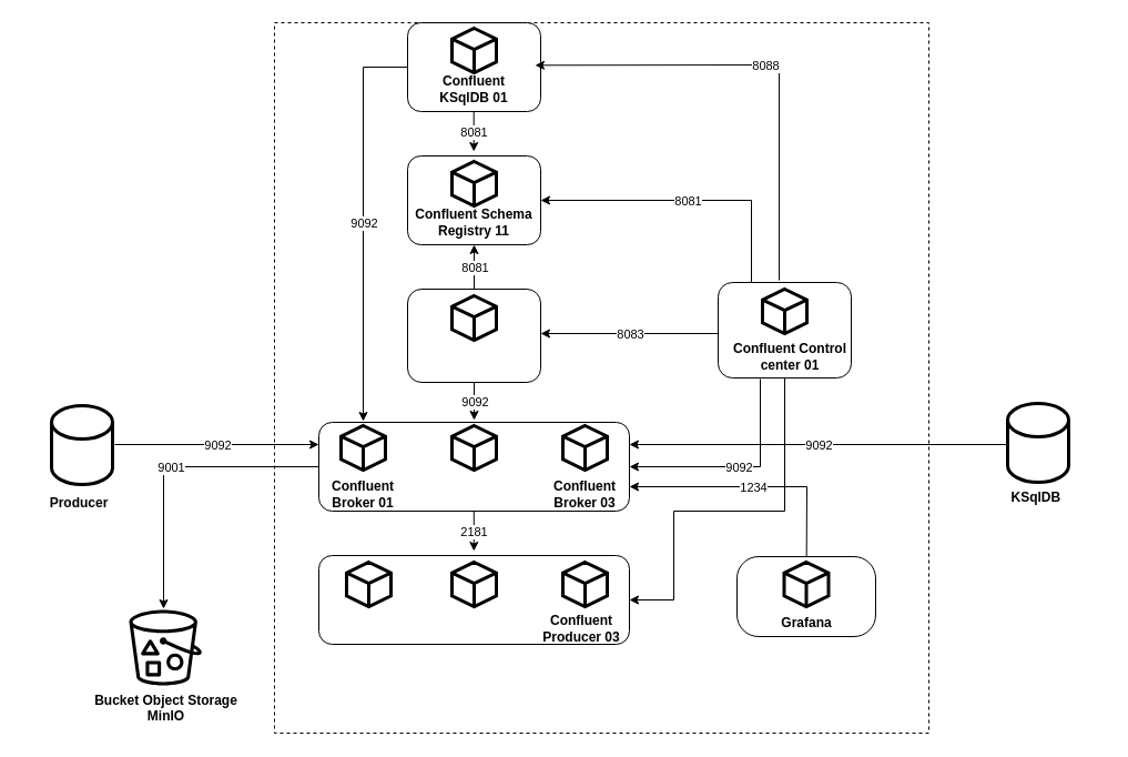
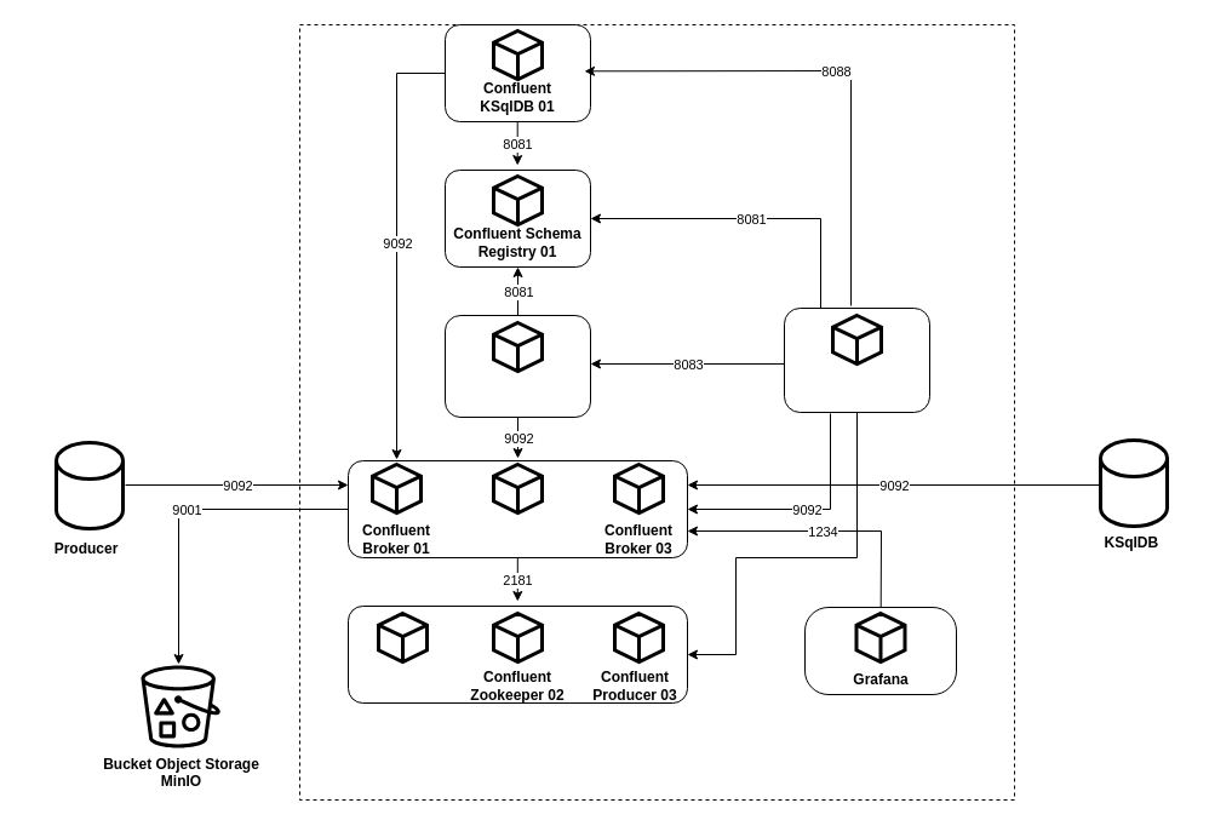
  <mxCell id="0" />
  <mxCell id="1" parent="0" />
  <mxCell id="2" value="" style="rounded=0;whiteSpace=wrap;html=1;labelBackgroundColor=none;fillColor=none;dashed=1;container=1;pointerEvents=0;collapsible=0;recursiveResize=0;" parent="1" vertex="1"><mxGeometry x="247" y="20" width="590" height="640" as="geometry" /></mxCell>
  <mxCell id="3" value="" style="rounded=1;whiteSpace=wrap;html=1;" parent="2" vertex="1"><mxGeometry x="120" width="120" height="80" as="geometry" /></mxCell>
  <mxCell id="4" value="" style="rounded=1;whiteSpace=wrap;html=1;" parent="2" vertex="1"><mxGeometry x="40" y="360" width="280" height="80" as="geometry" /></mxCell>
  <mxCell id="5" value="" style="rounded=1;whiteSpace=wrap;html=1;" parent="2" vertex="1"><mxGeometry x="120" y="240" width="120" height="84" as="geometry" /></mxCell>
  <mxCell id="6" value="" style="rounded=1;whiteSpace=wrap;html=1;" parent="2" vertex="1"><mxGeometry x="120" y="120" width="120" height="80" as="geometry" /></mxCell>
  <mxCell id="7" value="" style="rounded=1;whiteSpace=wrap;html=1;" parent="2" vertex="1"><mxGeometry x="40" y="480" width="280" height="80" as="geometry" /></mxCell>
  <mxCell id="8" value="" style="rounded=1;whiteSpace=wrap;html=1;" parent="2" vertex="1"><mxGeometry x="400" y="234" width="120" height="86" as="geometry" /></mxCell>
  <mxCell id="9" value="" style="html=1;whiteSpace=wrap;shape=isoCube2;backgroundOutline=1;isoAngle=15;strokeWidth=3;" parent="2" vertex="1"><mxGeometry x="160" y="5" width="40" height="40" as="geometry" /></mxCell>
  <mxCell id="10" value="" style="html=1;whiteSpace=wrap;shape=isoCube2;backgroundOutline=1;isoAngle=15;strokeWidth=3;" parent="2" vertex="1"><mxGeometry x="160" y="125" width="40" height="40" as="geometry" /></mxCell>
  <mxCell id="11" value="" style="html=1;whiteSpace=wrap;shape=isoCube2;backgroundOutline=1;isoAngle=15;strokeWidth=3;" parent="2" vertex="1"><mxGeometry x="160" y="246" width="40" height="40" as="geometry" /></mxCell>
  <mxCell id="12" value="" style="html=1;whiteSpace=wrap;shape=isoCube2;backgroundOutline=1;isoAngle=15;fontStyle=1;strokeWidth=3;" parent="2" vertex="1"><mxGeometry x="60" y="363" width="40" height="40" as="geometry" /></mxCell>
  <mxCell id="13" value="" style="html=1;whiteSpace=wrap;shape=isoCube2;backgroundOutline=1;isoAngle=15;strokeWidth=3;" parent="2" vertex="1"><mxGeometry x="260" y="363" width="40" height="40" as="geometry" /></mxCell>
  <mxCell id="14" value="" style="html=1;whiteSpace=wrap;shape=isoCube2;backgroundOutline=1;isoAngle=15;strokeWidth=3;" parent="2" vertex="1"><mxGeometry x="160" y="363" width="40" height="40" as="geometry" /></mxCell>
  <mxCell id="15" value="" style="html=1;whiteSpace=wrap;shape=isoCube2;backgroundOutline=1;isoAngle=15;strokeWidth=3;" parent="2" vertex="1"><mxGeometry x="65" y="486" width="40" height="40" as="geometry" /></mxCell>
  <mxCell id="16" value="" style="html=1;whiteSpace=wrap;shape=isoCube2;backgroundOutline=1;isoAngle=15;strokeWidth=3;" parent="2" vertex="1"><mxGeometry x="160" y="486" width="40" height="40" as="geometry" /></mxCell>
  <mxCell id="17" value="" style="html=1;whiteSpace=wrap;shape=isoCube2;backgroundOutline=1;isoAngle=15;fontStyle=1;strokeWidth=3;" parent="2" vertex="1"><mxGeometry x="260" y="486" width="40" height="40" as="geometry" /></mxCell>
  <mxCell id="18" value="" style="html=1;whiteSpace=wrap;shape=isoCube2;backgroundOutline=1;isoAngle=15;fontStyle=1;strokeWidth=3;" parent="2" vertex="1"><mxGeometry x="440" y="240" width="40" height="40" as="geometry" /></mxCell>
  <mxCell id="19" value="Confluent KSqlDB 01" style="text;html=1;align=center;verticalAlign=middle;whiteSpace=wrap;rounded=0;fontStyle=1" parent="2" vertex="1"><mxGeometry x="140" y="45" width="80" height="30" as="geometry" /></mxCell>
- <mxCell id="20" value="Confluent Schema Registry 11" style="text;html=1;align=center;verticalAlign=middle;whiteSpace=wrap;rounded=0;strokeWidth=1;fontStyle=1" parent="2" vertex="1"><mxGeometry x="125" y="165" width="110" height="30" as="geometry" /></mxCell>
+ <mxCell id="20" value="Confluent Schema Registry 01" style="text;html=1;align=center;verticalAlign=middle;whiteSpace=wrap;rounded=0;strokeWidth=1;fontStyle=1" parent="2" vertex="1"><mxGeometry x="125" y="165" width="110" height="30" as="geometry" /></mxCell>
  <mxCell id="21" value="Confluent Broker 01" style="text;html=1;align=center;verticalAlign=middle;whiteSpace=wrap;rounded=0;fontStyle=1" parent="2" vertex="1"><mxGeometry x="35" y="410" width="90" height="30" as="geometry" /></mxCell>
- <mxCell id="22" value="Confluent Control center 01" style="text;html=1;align=center;verticalAlign=middle;whiteSpace=wrap;rounded=0;fontStyle=1" parent="2" vertex="1"><mxGeometry x="410" y="286" width="110" height="30" as="geometry" /></mxCell>
  <mxCell id="23" value="Confluent Broker 03" style="text;html=1;align=center;verticalAlign=middle;whiteSpace=wrap;rounded=0;fontStyle=1" parent="2" vertex="1"><mxGeometry x="235" y="410" width="90" height="30" as="geometry" /></mxCell>
+ <mxCell id="24" value="Confluent Zookeeper 02" style="text;html=1;align=center;verticalAlign=middle;whiteSpace=wrap;rounded=0;fontStyle=1" parent="2" vertex="1"><mxGeometry x="140" y="531" width="80" height="30" as="geometry" /></mxCell>
  <mxCell id="25" value="Confluent Producer 03" style="text;html=1;align=center;verticalAlign=middle;whiteSpace=wrap;rounded=0;fontStyle=1" parent="2" vertex="1"><mxGeometry x="237" y="531" width="80" height="30" as="geometry" /></mxCell>
  <mxCell id="26" value="" style="rounded=1;whiteSpace=wrap;html=1;arcSize=27;" parent="2" vertex="1"><mxGeometry x="417" y="481" width="125" height="72" as="geometry" /></mxCell>
  <mxCell id="27" value="Grafana" style="text;html=1;align=center;verticalAlign=middle;whiteSpace=wrap;rounded=0;fontStyle=1" parent="2" vertex="1"><mxGeometry x="434.5" y="526" width="90" height="30" as="geometry" /></mxCell>
  <mxCell id="28" value="" style="endArrow=classic;html=1;rounded=0;exitX=0.5;exitY=0;exitDx=0;exitDy=0;entryX=0.421;entryY=0.063;entryDx=0;entryDy=0;entryPerimeter=0;" parent="2" edge="1"><mxGeometry relative="1" as="geometry"><mxPoint x="455.03" y="232" as="sourcePoint" /><mxPoint x="235.0" y="38.32" as="targetPoint" /><Array as="points"><mxPoint x="455.03" y="38" /></Array></mxGeometry></mxCell>
  <mxCell id="29" value="8088" style="edgeLabel;resizable=0;html=1;;align=center;verticalAlign=middle;" parent="28" connectable="0" vertex="1"><mxGeometry relative="1" as="geometry" /></mxCell>
  <mxCell id="30" value="" style="endArrow=classic;html=1;rounded=0;entryX=1;entryY=0.5;entryDx=0;entryDy=0;exitX=0.25;exitY=0;exitDx=0;exitDy=0;" parent="2" source="8" target="6" edge="1"><mxGeometry relative="1" as="geometry"><mxPoint x="170" y="110" as="sourcePoint" /><mxPoint x="270" y="110" as="targetPoint" /><Array as="points"><mxPoint x="430" y="160" /></Array></mxGeometry></mxCell>
  <mxCell id="31" value="8081" style="edgeLabel;resizable=0;html=1;;align=center;verticalAlign=middle;" parent="30" connectable="0" vertex="1"><mxGeometry relative="1" as="geometry" /></mxCell>
  <mxCell id="32" value="" style="endArrow=classic;html=1;rounded=0;exitX=0;exitY=0.535;exitDx=0;exitDy=0;exitPerimeter=0;" parent="2" source="8" edge="1"><mxGeometry relative="1" as="geometry"><mxPoint x="190" y="300" as="sourcePoint" /><mxPoint x="240" y="280" as="targetPoint" /></mxGeometry></mxCell>
  <mxCell id="33" value="8083" style="edgeLabel;resizable=0;html=1;;align=center;verticalAlign=middle;" parent="32" connectable="0" vertex="1"><mxGeometry relative="1" as="geometry" /></mxCell>
  <mxCell id="34" value="" style="endArrow=classic;html=1;rounded=0;entryX=1;entryY=0.5;entryDx=0;entryDy=0;" parent="2" target="4" edge="1"><mxGeometry relative="1" as="geometry"><mxPoint x="438" y="321" as="sourcePoint" /><mxPoint x="290" y="300" as="targetPoint" /><Array as="points"><mxPoint x="438" y="400" /></Array></mxGeometry></mxCell>
  <mxCell id="35" value="9092" style="edgeLabel;resizable=0;html=1;;align=center;verticalAlign=middle;" parent="34" connectable="0" vertex="1"><mxGeometry relative="1" as="geometry" /></mxCell>
  <mxCell id="36" value="" style="endArrow=classic;html=1;rounded=0;entryX=1;entryY=0.5;entryDx=0;entryDy=0;exitX=0.5;exitY=1;exitDx=0;exitDy=0;" parent="2" source="8" target="7" edge="1"><mxGeometry relative="1" as="geometry"><mxPoint x="460" y="322" as="sourcePoint" /><mxPoint x="290" y="300" as="targetPoint" /><Array as="points"><mxPoint x="460" y="440" /><mxPoint x="360" y="440" /><mxPoint x="360" y="520" /></Array></mxGeometry></mxCell>
  <mxCell id="37" value="" style="endArrow=classic;html=1;rounded=0;exitX=0.5;exitY=1;exitDx=0;exitDy=0;" parent="2" source="5" edge="1"><mxGeometry relative="1" as="geometry"><mxPoint x="190" y="290" as="sourcePoint" /><mxPoint x="180" y="358" as="targetPoint" /></mxGeometry></mxCell>
  <mxCell id="38" value="9092" style="edgeLabel;resizable=0;html=1;;align=center;verticalAlign=middle;" parent="37" connectable="0" vertex="1"><mxGeometry relative="1" as="geometry" /></mxCell>
  <mxCell id="39" value="" style="endArrow=classic;html=1;rounded=0;entryX=0.5;entryY=1;entryDx=0;entryDy=0;exitX=0.5;exitY=0;exitDx=0;exitDy=0;" parent="2" source="5" target="6" edge="1"><mxGeometry relative="1" as="geometry"><mxPoint x="60" y="220" as="sourcePoint" /><mxPoint x="160" y="220" as="targetPoint" /></mxGeometry></mxCell>
  <mxCell id="40" value="8081" style="edgeLabel;resizable=0;html=1;;align=center;verticalAlign=middle;" parent="39" connectable="0" vertex="1"><mxGeometry relative="1" as="geometry" /></mxCell>
  <mxCell id="41" value="" style="endArrow=classic;html=1;rounded=0;exitX=0.5;exitY=1;exitDx=0;exitDy=0;" parent="2" edge="1"><mxGeometry relative="1" as="geometry"><mxPoint x="179.71" y="80" as="sourcePoint" /><mxPoint x="179.71" y="116" as="targetPoint" /></mxGeometry></mxCell>
  <mxCell id="42" value="8081" style="edgeLabel;resizable=0;html=1;;align=center;verticalAlign=middle;" parent="41" connectable="0" vertex="1"><mxGeometry relative="1" as="geometry" /></mxCell>
  <mxCell id="43" value="" style="endArrow=classic;html=1;rounded=0;exitX=0.5;exitY=1;exitDx=0;exitDy=0;" parent="2" edge="1"><mxGeometry relative="1" as="geometry"><mxPoint x="179.8" y="440" as="sourcePoint" /><mxPoint x="179.8" y="476" as="targetPoint" /></mxGeometry></mxCell>
  <mxCell id="44" value="2181" style="edgeLabel;resizable=0;html=1;;align=center;verticalAlign=middle;" parent="43" connectable="0" vertex="1"><mxGeometry relative="1" as="geometry" /></mxCell>
  <mxCell id="45" value="" style="endArrow=classic;html=1;rounded=0;" parent="2" source="26" edge="1"><mxGeometry relative="1" as="geometry"><mxPoint x="480" y="475" as="sourcePoint" /><mxPoint x="320" y="418" as="targetPoint" /><Array as="points"><mxPoint x="480" y="418" /></Array></mxGeometry></mxCell>
  <mxCell id="46" value="1234" style="edgeLabel;resizable=0;html=1;;align=center;verticalAlign=middle;" parent="45" connectable="0" vertex="1"><mxGeometry relative="1" as="geometry" /></mxCell>
  <mxCell id="47" value="" style="html=1;whiteSpace=wrap;shape=isoCube2;backgroundOutline=1;isoAngle=15;strokeWidth=3;" parent="2" vertex="1"><mxGeometry x="459.5" y="486" width="40" height="40" as="geometry" /></mxCell>
  <mxCell id="48" value="" style="endArrow=classic;html=1;rounded=0;exitX=0;exitY=0.5;exitDx=0;exitDy=0;" edge="1" parent="2" source="3"><mxGeometry relative="1" as="geometry"><mxPoint x="141" y="267" as="sourcePoint" /><mxPoint x="80" y="359" as="targetPoint" /><Array as="points"><mxPoint x="80" y="40" /></Array></mxGeometry></mxCell>
  <mxCell id="49" value="9092" style="edgeLabel;resizable=0;html=1;;align=center;verticalAlign=middle;" connectable="0" vertex="1" parent="48"><mxGeometry relative="1" as="geometry" /></mxCell>
  <mxCell id="50" value="Bucket Object Storage&lt;div&gt;MinIO&lt;/div&gt;" style="outlineConnect=0;verticalLabelPosition=bottom;verticalAlign=top;align=center;html=1;fontSize=12;fontStyle=1;aspect=fixed;pointerEvents=1;shape=mxgraph.aws4.bucket_with_objects;labelBackgroundColor=#ffffff;fillColor=#000000;strokeWidth=3;" parent="1" vertex="1"><mxGeometry x="116" y="549" width="65.38" height="68" as="geometry" /></mxCell>
  <mxCell id="51" value="" style="endArrow=classic;html=1;rounded=0;entryX=1;entryY=0.25;entryDx=0;entryDy=0;" parent="1" target="4" edge="1"><mxGeometry relative="1" as="geometry"><mxPoint x="907" y="400" as="sourcePoint" /><mxPoint x="897" y="370" as="targetPoint" /></mxGeometry></mxCell>
  <mxCell id="52" value="9092" style="edgeLabel;resizable=0;html=1;;align=center;verticalAlign=middle;" parent="51" connectable="0" vertex="1"><mxGeometry relative="1" as="geometry" /></mxCell>
  <mxCell id="53" value="KSqlDB&amp;nbsp;&lt;div&gt;&lt;br&gt;&lt;/div&gt;" style="text;html=1;align=center;verticalAlign=middle;whiteSpace=wrap;rounded=0;fontStyle=1" parent="1" vertex="1"><mxGeometry x="876" y="434" width="119" height="41" as="geometry" /></mxCell>
  <mxCell id="54" value="" style="endArrow=classic;html=1;rounded=0;exitX=0;exitY=0.5;exitDx=0;exitDy=0;" parent="1" source="4" edge="1"><mxGeometry relative="1" as="geometry"><mxPoint x="537" y="540" as="sourcePoint" /><mxPoint x="147" y="548" as="targetPoint" /><Array as="points"><mxPoint x="147" y="420" /></Array></mxGeometry></mxCell>
  <mxCell id="55" value="9001" style="edgeLabel;resizable=0;html=1;;align=center;verticalAlign=middle;" parent="54" connectable="0" vertex="1"><mxGeometry relative="1" as="geometry" /></mxCell>
  <mxCell id="56" value="" style="endArrow=classic;html=1;rounded=0;entryX=0;entryY=0.25;entryDx=0;entryDy=0;entryPerimeter=0;" parent="1" target="4" edge="1"><mxGeometry relative="1" as="geometry"><mxPoint x="103" y="400" as="sourcePoint" /><mxPoint x="287" y="390" as="targetPoint" /></mxGeometry></mxCell>
  <mxCell id="57" value="9092" style="edgeLabel;resizable=0;html=1;;align=center;verticalAlign=middle;" parent="56" connectable="0" vertex="1"><mxGeometry relative="1" as="geometry" /></mxCell>
  <mxCell id="58" value="" style="shape=cylinder3;whiteSpace=wrap;html=1;boundedLbl=1;backgroundOutline=1;size=15;strokeWidth=3;" vertex="1" parent="1"><mxGeometry x="46" y="365" width="55" height="71" as="geometry" /></mxCell>
  <mxCell id="59" value="" style="shape=cylinder3;whiteSpace=wrap;html=1;boundedLbl=1;backgroundOutline=1;size=15;strokeWidth=3;" vertex="1" parent="1"><mxGeometry x="908" y="363" width="55" height="71" as="geometry" /></mxCell>
  <mxCell id="60" value="Producer" style="text;html=1;align=center;verticalAlign=middle;whiteSpace=wrap;rounded=0;fontStyle=1" vertex="1" parent="1"><mxGeometry x="20" y="434" width="102" height="37" as="geometry" /></mxCell>
